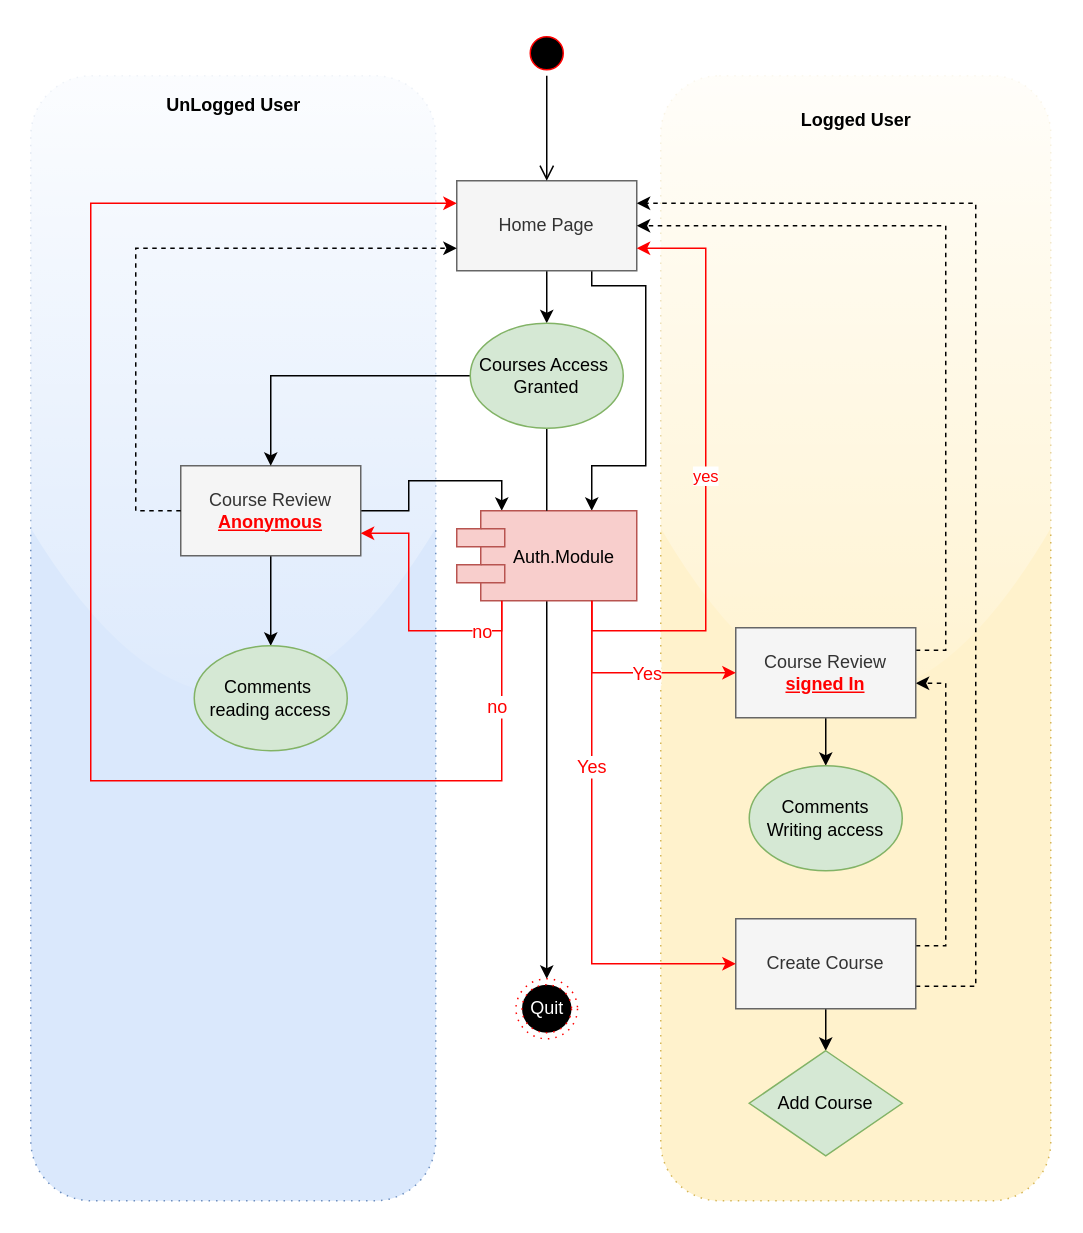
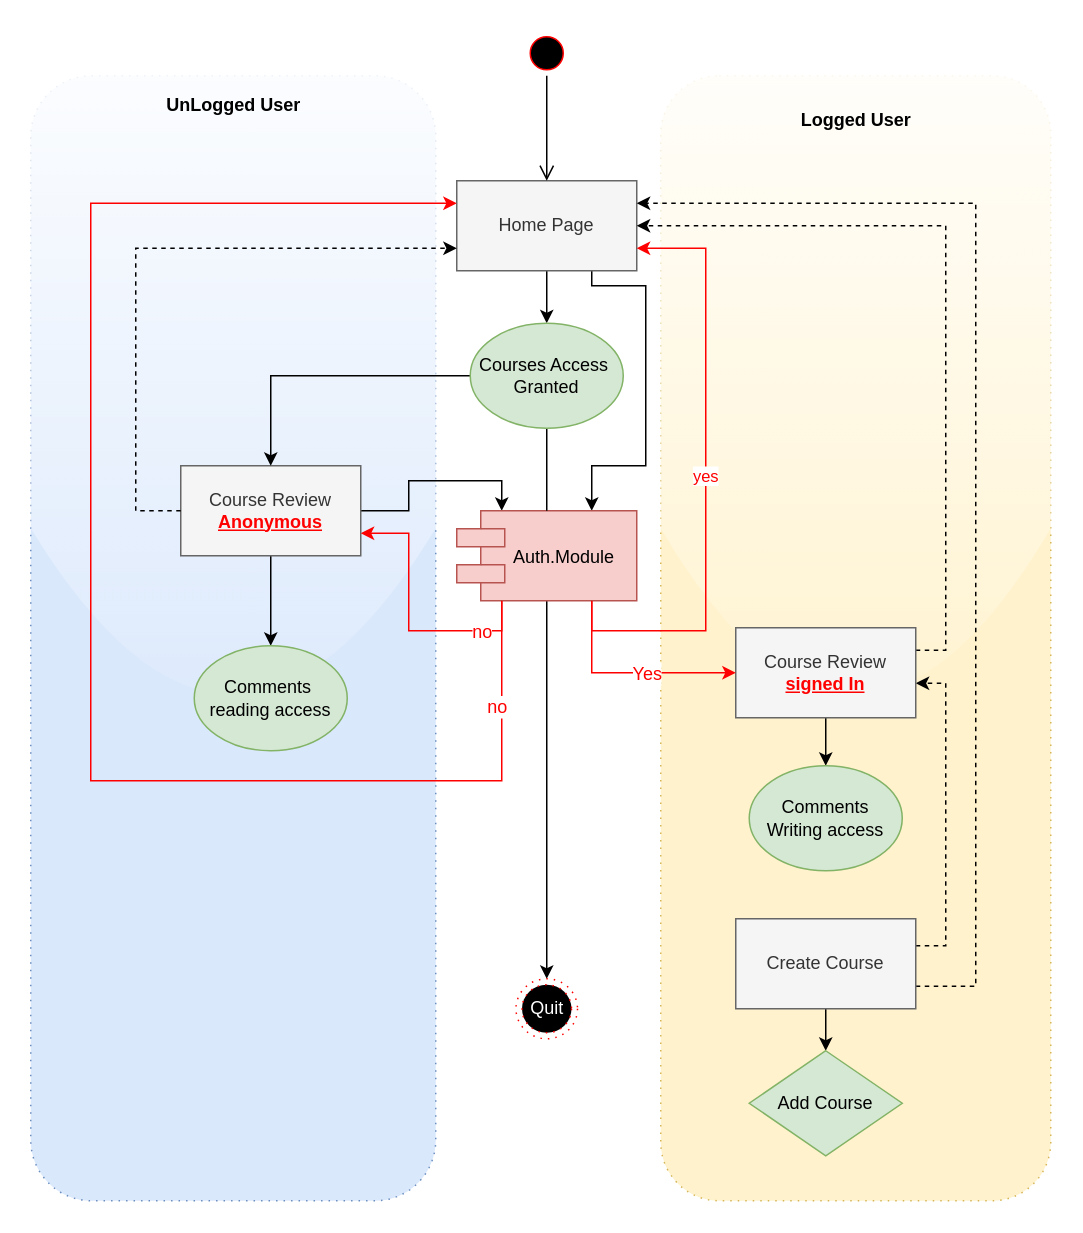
  <mxCell id="0" />
  <mxCell id="1" parent="0" />
  <mxCell id="2" value="" style="rounded=1;whiteSpace=wrap;html=1;fillColor=#fff2cc;strokeColor=#d6b656;dashed=1;dashPattern=1 4;glass=1;" parent="1" vertex="1"><mxGeometry x="440" y="50" width="260" height="750" as="geometry" /></mxCell>
  <mxCell id="3" value="" style="rounded=1;whiteSpace=wrap;html=1;fillColor=#dae8fc;strokeColor=#6c8ebf;dashed=1;dashPattern=1 4;glass=1;" parent="1" vertex="1"><mxGeometry x="20" y="50" width="270" height="750" as="geometry" /></mxCell>
  <mxCell id="4" style="edgeStyle=orthogonalEdgeStyle;rounded=0;orthogonalLoop=1;jettySize=auto;html=1;entryX=0.5;entryY=0;entryDx=0;entryDy=0;" parent="1" source="6" target="28" edge="1"><mxGeometry relative="1" as="geometry" /></mxCell>
  <mxCell id="5" style="edgeStyle=orthogonalEdgeStyle;rounded=0;orthogonalLoop=1;jettySize=auto;html=1;entryX=0.75;entryY=0;entryDx=0;entryDy=0;exitX=0.75;exitY=1;exitDx=0;exitDy=0;" parent="1" source="6" target="23" edge="1"><mxGeometry relative="1" as="geometry"><Array as="points"><mxPoint x="394" y="190" /><mxPoint x="430" y="190" /><mxPoint x="430" y="310" /><mxPoint x="394" y="310" /></Array></mxGeometry></mxCell>
  <mxCell id="6" value="Home Page" style="rounded=0;whiteSpace=wrap;html=1;fillColor=#f5f5f5;strokeColor=#666666;fontColor=#333333;" parent="1" vertex="1"><mxGeometry x="304" y="120" width="120" height="60" as="geometry" /></mxCell>
  <mxCell id="7" value="" style="ellipse;html=1;shape=startState;fillColor=#000000;strokeColor=#ff0000;" parent="1" vertex="1"><mxGeometry x="349" y="20" width="30" height="30" as="geometry" /></mxCell>
  <mxCell id="8" value="" style="edgeStyle=orthogonalEdgeStyle;html=1;verticalAlign=bottom;endArrow=open;endSize=8;strokeColor=#000000;entryX=0.5;entryY=0;entryDx=0;entryDy=0;fontColor=#000000;" parent="1" source="7" target="6" edge="1"><mxGeometry relative="1" as="geometry"><mxPoint x="364" y="110" as="targetPoint" /></mxGeometry></mxCell>
  <mxCell id="9" style="edgeStyle=orthogonalEdgeStyle;rounded=0;orthogonalLoop=1;jettySize=auto;html=1;" parent="1" source="11" target="30" edge="1"><mxGeometry relative="1" as="geometry" /></mxCell>
  <mxCell id="10" style="edgeStyle=orthogonalEdgeStyle;rounded=0;orthogonalLoop=1;jettySize=auto;html=1;entryX=0.25;entryY=0;entryDx=0;entryDy=0;" parent="1" source="11" target="23" edge="1"><mxGeometry relative="1" as="geometry" /></mxCell>
  <mxCell id="11" value="Course Review&lt;br&gt;&lt;font color=&quot;#ff0000&quot;&gt;&lt;b&gt;&lt;u&gt;Anonymous&lt;/u&gt;&lt;/b&gt;&lt;/font&gt;" style="rounded=0;whiteSpace=wrap;html=1;fillColor=#f5f5f5;strokeColor=#666666;fontColor=#333333;" parent="1" vertex="1"><mxGeometry x="120" y="310" width="120" height="60" as="geometry" /></mxCell>
  <mxCell id="12" style="edgeStyle=orthogonalEdgeStyle;rounded=0;orthogonalLoop=1;jettySize=auto;html=1;entryX=0.5;entryY=0;entryDx=0;entryDy=0;strokeColor=#000000;" parent="1" source="15" target="25" edge="1"><mxGeometry relative="1" as="geometry" /></mxCell>
  <mxCell id="13" style="edgeStyle=orthogonalEdgeStyle;rounded=0;orthogonalLoop=1;jettySize=auto;html=1;entryX=1;entryY=0.25;entryDx=0;entryDy=0;dashed=1;strokeColor=#000000;exitX=1;exitY=0.75;exitDx=0;exitDy=0;" parent="1" source="15" target="6" edge="1"><mxGeometry relative="1" as="geometry"><Array as="points"><mxPoint x="650" y="657" /><mxPoint x="650" y="135" /></Array></mxGeometry></mxCell>
  <mxCell id="14" style="edgeStyle=orthogonalEdgeStyle;rounded=0;orthogonalLoop=1;jettySize=auto;html=1;entryX=1;entryY=0.617;entryDx=0;entryDy=0;entryPerimeter=0;strokeColor=#000000;fontColor=#000000;dashed=1;" parent="1" source="15" target="18" edge="1"><mxGeometry relative="1" as="geometry"><Array as="points"><mxPoint x="630" y="630" /><mxPoint x="630" y="455" /></Array></mxGeometry></mxCell>
  <mxCell id="15" value="Create Course" style="rounded=0;whiteSpace=wrap;html=1;fillColor=#f5f5f5;strokeColor=#666666;fontColor=#333333;" parent="1" vertex="1"><mxGeometry x="490" y="612" width="120" height="60" as="geometry" /></mxCell>
  <mxCell id="16" style="edgeStyle=orthogonalEdgeStyle;rounded=0;orthogonalLoop=1;jettySize=auto;html=1;entryX=0.5;entryY=0;entryDx=0;entryDy=0;strokeColor=#000000;" parent="1" source="18" target="24" edge="1"><mxGeometry relative="1" as="geometry" /></mxCell>
  <mxCell id="17" style="edgeStyle=orthogonalEdgeStyle;rounded=0;orthogonalLoop=1;jettySize=auto;html=1;entryX=1;entryY=0.5;entryDx=0;entryDy=0;strokeColor=#000000;dashed=1;exitX=1;exitY=0.25;exitDx=0;exitDy=0;" parent="1" source="18" target="6" edge="1"><mxGeometry relative="1" as="geometry"><Array as="points"><mxPoint x="630" y="433" /><mxPoint x="630" y="150" /></Array></mxGeometry></mxCell>
  <mxCell id="18" value="Course Review&lt;br&gt;&lt;font color=&quot;#ff0000&quot;&gt;&lt;b&gt;&lt;u&gt;signed In&lt;/u&gt;&lt;/b&gt;&lt;/font&gt;" style="rounded=0;whiteSpace=wrap;html=1;fillColor=#f5f5f5;strokeColor=#666666;fontColor=#333333;" parent="1" vertex="1"><mxGeometry x="490" y="418" width="120" height="60" as="geometry" /></mxCell>
  <mxCell id="19" style="edgeStyle=orthogonalEdgeStyle;rounded=0;orthogonalLoop=1;jettySize=auto;html=1;exitX=0.25;exitY=1;exitDx=0;exitDy=0;strokeColor=#FF0000;entryX=1;entryY=0.75;entryDx=0;entryDy=0;" parent="1" source="23" target="11" edge="1"><mxGeometry relative="1" as="geometry"><mxPoint x="310" y="530" as="targetPoint" /></mxGeometry></mxCell>
  <mxCell id="20" value="&lt;font color=&quot;#ff0000&quot;&gt;no&lt;/font&gt;" style="text;html=1;align=center;verticalAlign=middle;resizable=0;points=[];;labelBackgroundColor=#ffffff;" parent="19" vertex="1" connectable="0"><mxGeometry x="-0.351" y="-1" relative="1" as="geometry"><mxPoint x="24" y="1" as="offset" /></mxGeometry></mxCell>
  <mxCell id="21" style="edgeStyle=orthogonalEdgeStyle;rounded=0;orthogonalLoop=1;jettySize=auto;html=1;entryX=0.5;entryY=0;entryDx=0;entryDy=0;strokeColor=#000000;fontColor=#FFFFFF;" parent="1" source="23" target="39" edge="1"><mxGeometry relative="1" as="geometry" /></mxCell>
  <mxCell id="22" value="&lt;font color=&quot;#ff0000&quot;&gt;yes&lt;/font&gt;" style="edgeStyle=orthogonalEdgeStyle;rounded=0;orthogonalLoop=1;jettySize=auto;html=1;entryX=1;entryY=0.75;entryDx=0;entryDy=0;strokeColor=#FF0000;fontColor=#000000;exitX=0.75;exitY=1;exitDx=0;exitDy=0;" parent="1" source="23" target="6" edge="1"><mxGeometry relative="1" as="geometry"><Array as="points"><mxPoint x="394" y="420" /><mxPoint x="470" y="420" /><mxPoint x="470" y="165" /></Array></mxGeometry></mxCell>
  <mxCell id="23" value="Auth.Module" style="shape=component;align=left;spacingLeft=36;fillColor=#f8cecc;strokeColor=#b85450;" parent="1" vertex="1"><mxGeometry x="304" y="340" width="120" height="60" as="geometry" /></mxCell>
  <mxCell id="24" value="Comments&lt;br&gt;Writing access" style="ellipse;whiteSpace=wrap;html=1;fillColor=#d5e8d4;strokeColor=#82b366;" parent="1" vertex="1"><mxGeometry x="499" y="510" width="102" height="70" as="geometry" /></mxCell>
  <mxCell id="25" value="Add Course" style="rhombus;whiteSpace=wrap;html=1;fillColor=#d5e8d4;strokeColor=#82b366;" parent="1" vertex="1"><mxGeometry x="499" y="700" width="102" height="70" as="geometry" /></mxCell>
  <mxCell id="26" style="edgeStyle=orthogonalEdgeStyle;rounded=0;orthogonalLoop=1;jettySize=auto;html=1;" parent="1" source="28" target="11" edge="1"><mxGeometry relative="1" as="geometry" /></mxCell>
  <mxCell id="27" style="edgeStyle=orthogonalEdgeStyle;rounded=0;orthogonalLoop=1;jettySize=auto;html=1;endArrow=none;" parent="1" source="28" target="23" edge="1"><mxGeometry relative="1" as="geometry" /></mxCell>
  <mxCell id="28" value="Courses Access&amp;nbsp;&lt;br&gt;Granted" style="ellipse;whiteSpace=wrap;html=1;fillColor=#d5e8d4;strokeColor=#82b366;" parent="1" vertex="1"><mxGeometry x="313" y="215" width="102" height="70" as="geometry" /></mxCell>
  <mxCell id="29" style="edgeStyle=orthogonalEdgeStyle;rounded=0;orthogonalLoop=1;jettySize=auto;html=1;entryX=0;entryY=0.75;entryDx=0;entryDy=0;dashed=1;exitX=0;exitY=0.5;exitDx=0;exitDy=0;" parent="1" source="11" target="6" edge="1"><mxGeometry relative="1" as="geometry"><Array as="points"><mxPoint x="90" y="340" /><mxPoint x="90" y="165" /></Array></mxGeometry></mxCell>
  <mxCell id="30" value="Comments&amp;nbsp;&lt;br&gt;reading access" style="ellipse;whiteSpace=wrap;html=1;fillColor=#d5e8d4;strokeColor=#82b366;" parent="1" vertex="1"><mxGeometry x="129" y="430" width="102" height="70" as="geometry" /></mxCell>
- <mxCell id="31" style="edgeStyle=orthogonalEdgeStyle;rounded=0;orthogonalLoop=1;jettySize=auto;html=1;exitX=0.75;exitY=1;exitDx=0;exitDy=0;strokeColor=#FF0000;entryX=0;entryY=0.5;entryDx=0;entryDy=0;" parent="1" source="23" target="15" edge="1"><mxGeometry relative="1" as="geometry"><mxPoint x="320" y="540" as="targetPoint" /><mxPoint x="344" y="410" as="sourcePoint" /><Array as="points"><mxPoint x="394" y="642" /></Array></mxGeometry></mxCell>
- <mxCell id="32" value="&lt;font color=&quot;#ff0000&quot;&gt;Yes&lt;/font&gt;" style="text;html=1;align=center;verticalAlign=middle;resizable=0;points=[];;labelBackgroundColor=#ffffff;" parent="31" vertex="1" connectable="0"><mxGeometry x="-0.351" y="-1" relative="1" as="geometry"><mxPoint as="offset" /></mxGeometry></mxCell>
  <mxCell id="33" style="edgeStyle=orthogonalEdgeStyle;rounded=0;orthogonalLoop=1;jettySize=auto;html=1;exitX=0.25;exitY=1;exitDx=0;exitDy=0;strokeColor=#FF0000;entryX=0;entryY=0.25;entryDx=0;entryDy=0;" parent="1" source="23" target="6" edge="1"><mxGeometry relative="1" as="geometry"><mxPoint x="250" y="365" as="targetPoint" /><mxPoint x="344" y="410" as="sourcePoint" /><Array as="points"><mxPoint x="334" y="520" /><mxPoint x="60" y="520" /><mxPoint x="60" y="135" /></Array></mxGeometry></mxCell>
  <mxCell id="34" value="&lt;font color=&quot;#ff0000&quot;&gt;no&lt;/font&gt;" style="text;html=1;align=center;verticalAlign=middle;resizable=0;points=[];;labelBackgroundColor=#ffffff;" parent="33" vertex="1" connectable="0"><mxGeometry x="-0.351" y="-1" relative="1" as="geometry"><mxPoint x="208" y="-49" as="offset" /></mxGeometry></mxCell>
  <mxCell id="35" style="edgeStyle=orthogonalEdgeStyle;rounded=0;orthogonalLoop=1;jettySize=auto;html=1;exitX=0.75;exitY=1;exitDx=0;exitDy=0;strokeColor=#FF0000;entryX=0;entryY=0.5;entryDx=0;entryDy=0;" parent="1" source="23" target="18" edge="1"><mxGeometry relative="1" as="geometry"><mxPoint x="500" y="550" as="targetPoint" /><mxPoint x="404" y="410" as="sourcePoint" /><Array as="points"><mxPoint x="394" y="448" /></Array></mxGeometry></mxCell>
  <mxCell id="36" value="&lt;font color=&quot;#ff0000&quot;&gt;Yes&lt;/font&gt;" style="text;html=1;align=center;verticalAlign=middle;resizable=0;points=[];;labelBackgroundColor=#ffffff;" parent="35" vertex="1" connectable="0"><mxGeometry x="-0.351" y="-1" relative="1" as="geometry"><mxPoint x="37" y="1" as="offset" /></mxGeometry></mxCell>
  <mxCell id="37" value="UnLogged User" style="text;html=1;align=center;verticalAlign=middle;resizable=0;points=[];;autosize=1;fontStyle=1" parent="1" vertex="1"><mxGeometry x="105" y="60" width="100" height="20" as="geometry" /></mxCell>
  <mxCell id="38" value="Logged User" style="text;html=1;align=center;verticalAlign=middle;resizable=0;points=[];;autosize=1;fontStyle=1" parent="1" vertex="1"><mxGeometry x="525" y="70" width="90" height="20" as="geometry" /></mxCell>
  <mxCell id="39" value="Quit" style="ellipse;html=1;shape=endState;fillColor=#000000;strokeColor=#ff0000;glass=1;dashed=1;dashPattern=1 4;fontColor=#FFFFFF;" parent="1" vertex="1"><mxGeometry x="343.5" y="652" width="41" height="40" as="geometry" /></mxCell>
